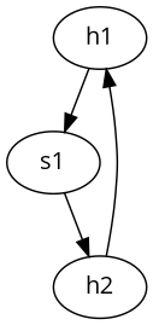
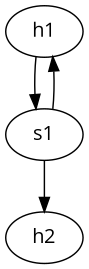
  digraph {
    fontname="Open Sans"
    node [fontname="Open Sans" type=host]
    edge [capacity="10Gbps" cost=1 dst_port=0 fontname="Open Sans" src_port=0]
    h1 [ip="10.0.0.1" mac="00:1a:a0:0a:3b:9a"]
    s1 [ip="11.0.0.1" type=switch]
    h2 [ip="10.0.0.2" mac="00:1a:a0:0a:42:72"]
    h1 -> s1
-   h2 -> h1
+   s1 -> h1
    s1 -> h2 [src_port=1]
  }
